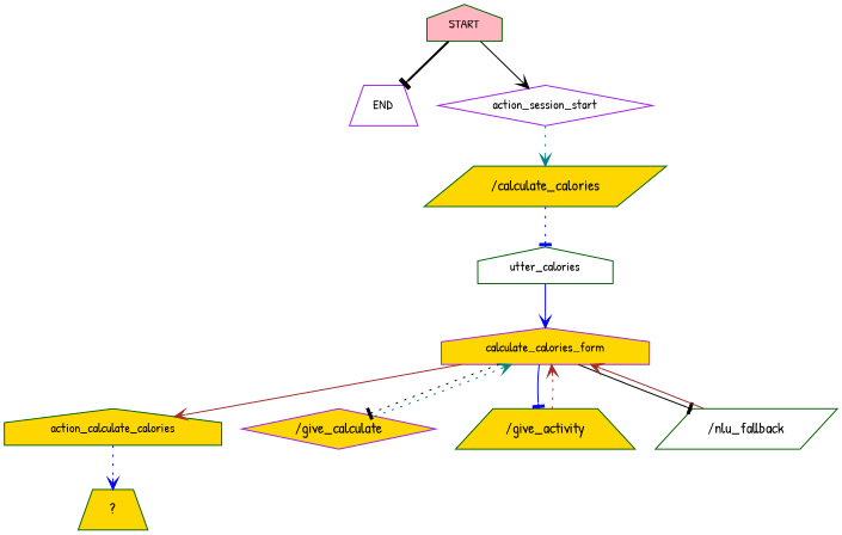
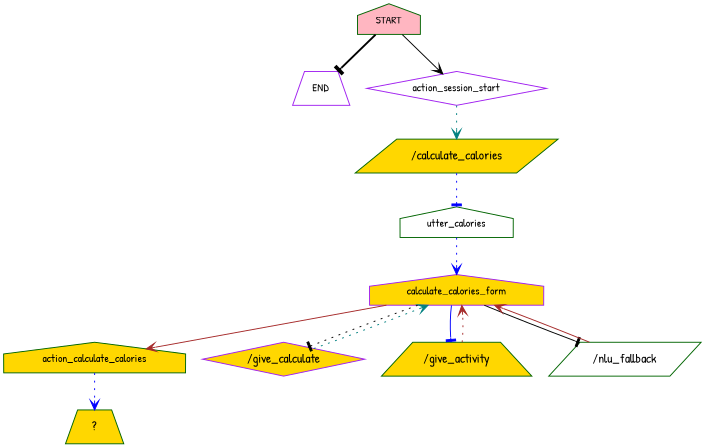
  digraph {
    fontname="Patrick Hand"
    node [color=darkgreen fillcolor=gold fontname="Patrick Hand" fontsize=12 shape=house style=filled]
    edge [arrowhead=vee color=black fontname="Patrick Hand" style=solid]
    n1 [fillcolor=lightpink label=START]
    n2 [color=purple fillcolor=white label=END shape=trapezium]
    n3 [color=purple fillcolor=white label=action_session_start shape=diamond]
    n4 [label="/calculate_calories" shape=parallelogram fontsize=""]
    n5 [fillcolor=white label=utter_calories]
    n6 [color=purple label=calculate_calories_form]
    n7 [label=action_calculate_calories]
    n8 [color=purple label="/give_calculate" shape=diamond fontsize=""]
    n9 [label="/give_activity" shape=trapezium fontsize=""]
    n10 [fillcolor=white label="/nlu_fallback" shape=parallelogram fontsize=""]
    n11 [label="  ?  " shape=trapezium fontsize=""]
    n1 -> n2 [arrowhead=tee style=bold]
    n1 -> n3
    n3 -> n4 [color=teal style=dotted]
    n4 -> n5 [arrowhead=tee color=blue style=dotted]
-   n5 -> n6 [color=blue]
+   n5 -> n6 [color=blue style=dotted]
    n6 -> n7 [color=brown]
    n6 -> n8 [arrowhead=tee style=dotted]
    n6 -> n9 [arrowhead=tee color=blue]
    n6 -> n10 [arrowhead=tee]
    n7 -> n11 [color=blue style=dotted]
    n8 -> n6 [color=teal style=dotted]
    n9 -> n6 [color=brown style=dotted]
    n10 -> n6 [color=brown]
  }
